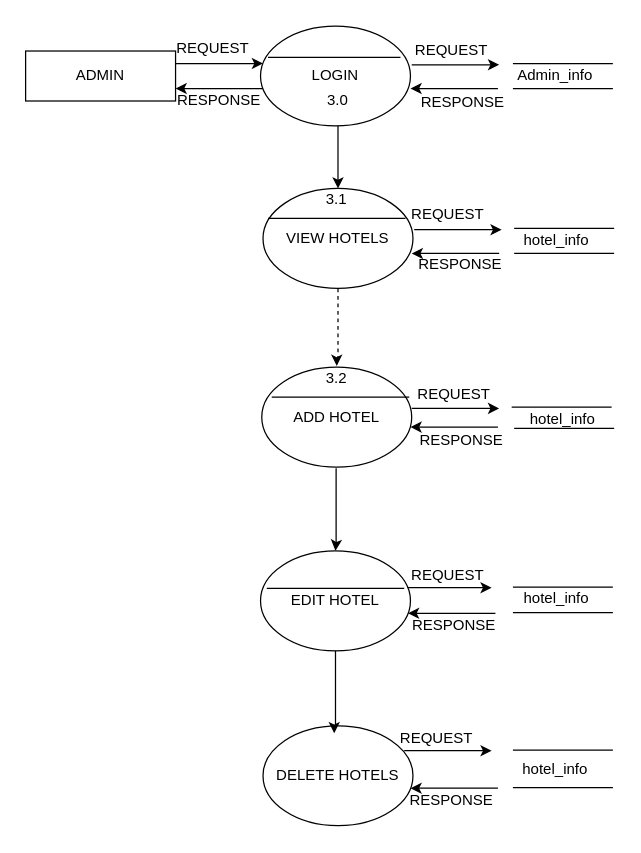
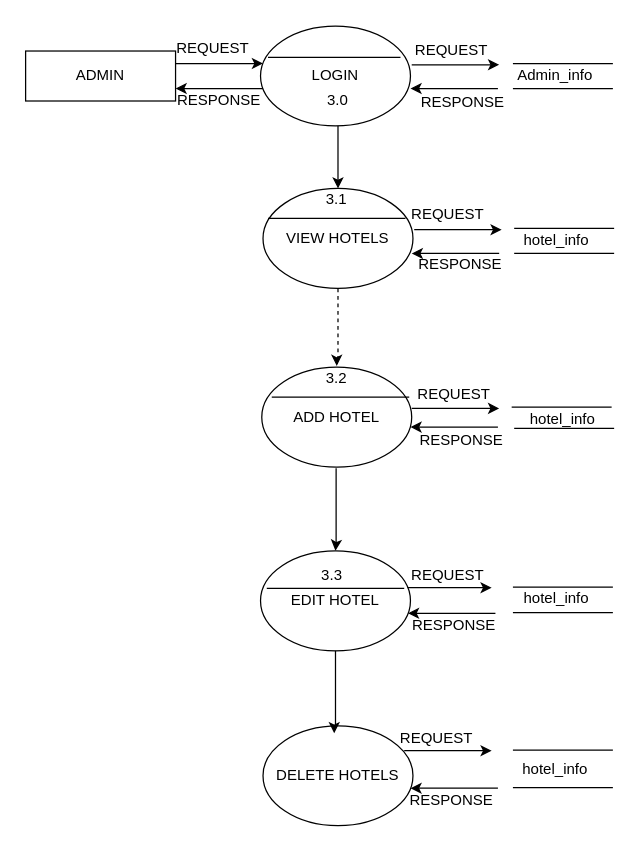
  <mxCell id="0" />
  <mxCell id="1" parent="0" />
  <mxCell id="2" value="ADMIN" style="rounded=0;whiteSpace=wrap;html=1;" parent="1" vertex="1"><mxGeometry x="20" y="40" width="120" height="40" as="geometry" /></mxCell>
  <mxCell id="3" value="" style="endArrow=classic;html=1;" parent="1" edge="1"><mxGeometry width="50" height="50" relative="1" as="geometry"><mxPoint x="140" y="50" as="sourcePoint" /><mxPoint x="210" y="50" as="targetPoint" /></mxGeometry></mxCell>
  <mxCell id="4" value="" style="endArrow=classic;html=1;" parent="1" edge="1"><mxGeometry width="50" height="50" relative="1" as="geometry"><mxPoint x="210" y="70" as="sourcePoint" /><mxPoint x="140" y="70" as="targetPoint" /></mxGeometry></mxCell>
  <mxCell id="5" value="" style="edgeStyle=orthogonalEdgeStyle;rounded=0;orthogonalLoop=1;jettySize=auto;html=1;" parent="1" edge="1"><mxGeometry relative="1" as="geometry"><mxPoint x="270" y="100" as="sourcePoint" /><mxPoint x="270" y="150" as="targetPoint" /></mxGeometry></mxCell>
  <mxCell id="6" value="VIEW HOTELS" style="ellipse;whiteSpace=wrap;html=1;" parent="1" vertex="1"><mxGeometry x="210" y="150" width="120" height="80" as="geometry" /></mxCell>
  <mxCell id="7" value="" style="endArrow=classic;html=1;" parent="1" edge="1"><mxGeometry width="50" height="50" relative="1" as="geometry"><mxPoint x="329" y="51" as="sourcePoint" /><mxPoint x="399" y="51" as="targetPoint" /></mxGeometry></mxCell>
  <mxCell id="8" value="" style="endArrow=classic;html=1;" parent="1" edge="1"><mxGeometry width="50" height="50" relative="1" as="geometry"><mxPoint x="398" y="70" as="sourcePoint" /><mxPoint x="328" y="70" as="targetPoint" /></mxGeometry></mxCell>
  <mxCell id="9" value="" style="endArrow=none;html=1;" parent="1" edge="1"><mxGeometry width="50" height="50" relative="1" as="geometry"><mxPoint x="410" y="50" as="sourcePoint" /><mxPoint x="490" y="50" as="targetPoint" /></mxGeometry></mxCell>
  <mxCell id="10" value="" style="endArrow=none;html=1;" parent="1" edge="1"><mxGeometry width="50" height="50" relative="1" as="geometry"><mxPoint x="410" y="70" as="sourcePoint" /><mxPoint x="490" y="70" as="targetPoint" /></mxGeometry></mxCell>
  <mxCell id="11" value="Admin_info" style="text;html=1;strokeColor=none;fillColor=none;align=center;verticalAlign=middle;whiteSpace=wrap;rounded=0;" parent="1" vertex="1"><mxGeometry x="424" y="55" width="40" height="10" as="geometry" /></mxCell>
  <mxCell id="12" value="" style="endArrow=classic;html=1;" parent="1" edge="1"><mxGeometry width="50" height="50" relative="1" as="geometry"><mxPoint x="331" y="183" as="sourcePoint" /><mxPoint x="401" y="183" as="targetPoint" /></mxGeometry></mxCell>
  <mxCell id="13" value="" style="endArrow=classic;html=1;" parent="1" edge="1"><mxGeometry width="50" height="50" relative="1" as="geometry"><mxPoint x="399" y="202" as="sourcePoint" /><mxPoint x="329" y="202" as="targetPoint" /></mxGeometry></mxCell>
  <mxCell id="14" value="" style="endArrow=none;html=1;" parent="1" edge="1"><mxGeometry width="50" height="50" relative="1" as="geometry"><mxPoint x="411" y="182" as="sourcePoint" /><mxPoint x="491" y="182" as="targetPoint" /></mxGeometry></mxCell>
  <mxCell id="15" value="" style="endArrow=none;html=1;" parent="1" edge="1"><mxGeometry width="50" height="50" relative="1" as="geometry"><mxPoint x="411" y="202" as="sourcePoint" /><mxPoint x="491" y="202" as="targetPoint" /></mxGeometry></mxCell>
  <mxCell id="16" value="hotel_info" style="text;html=1;strokeColor=none;fillColor=none;align=center;verticalAlign=middle;whiteSpace=wrap;rounded=0;" parent="1" vertex="1"><mxGeometry x="425" y="187" width="40" height="10" as="geometry" /></mxCell>
  <mxCell id="17" value="" style="endArrow=none;html=1;" parent="1" edge="1"><mxGeometry width="50" height="50" relative="1" as="geometry"><mxPoint x="214" y="174" as="sourcePoint" /><mxPoint x="324" y="174" as="targetPoint" /></mxGeometry></mxCell>
  <mxCell id="18" value="3.1" style="text;html=1;strokeColor=none;fillColor=none;align=center;verticalAlign=middle;whiteSpace=wrap;rounded=0;" parent="1" vertex="1"><mxGeometry x="249" y="149" width="40" height="20" as="geometry" /></mxCell>
  <mxCell id="19" value="REQUEST" style="text;html=1;strokeColor=none;fillColor=none;align=center;verticalAlign=middle;whiteSpace=wrap;rounded=0;" parent="1" vertex="1"><mxGeometry x="150" y="28" width="40" height="20" as="geometry" /></mxCell>
  <mxCell id="20" value="RESPONSE" style="text;html=1;strokeColor=none;fillColor=none;align=center;verticalAlign=middle;whiteSpace=wrap;rounded=0;" parent="1" vertex="1"><mxGeometry x="155" y="70" width="40" height="20" as="geometry" /></mxCell>
  <mxCell id="21" value="REQUEST" style="text;html=1;strokeColor=none;fillColor=none;align=center;verticalAlign=middle;whiteSpace=wrap;rounded=0;" parent="1" vertex="1"><mxGeometry x="341" y="30" width="40" height="20" as="geometry" /></mxCell>
  <mxCell id="22" value="RESPONSE" style="text;html=1;strokeColor=none;fillColor=none;align=center;verticalAlign=middle;whiteSpace=wrap;rounded=0;" parent="1" vertex="1"><mxGeometry x="350" y="71" width="40" height="20" as="geometry" /></mxCell>
  <mxCell id="23" value="RESPONSE" style="text;html=1;strokeColor=none;fillColor=none;align=center;verticalAlign=middle;whiteSpace=wrap;rounded=0;" parent="1" vertex="1"><mxGeometry x="348" y="201" width="40" height="20" as="geometry" /></mxCell>
  <mxCell id="24" value="REQUEST" style="text;html=1;strokeColor=none;fillColor=none;align=center;verticalAlign=middle;whiteSpace=wrap;rounded=0;" parent="1" vertex="1"><mxGeometry x="338" y="161" width="40" height="20" as="geometry" /></mxCell>
  <mxCell id="25" value="ADD HOTEL" style="ellipse;whiteSpace=wrap;html=1;" parent="1" vertex="1"><mxGeometry x="209" y="293" width="120" height="80" as="geometry" /></mxCell>
  <mxCell id="26" value="" style="endArrow=classic;html=1;" parent="1" edge="1"><mxGeometry width="50" height="50" relative="1" as="geometry"><mxPoint x="329" y="326" as="sourcePoint" /><mxPoint x="399" y="326" as="targetPoint" /></mxGeometry></mxCell>
  <mxCell id="27" value="" style="endArrow=none;html=1;" parent="1" edge="1"><mxGeometry width="50" height="50" relative="1" as="geometry"><mxPoint x="409" y="325" as="sourcePoint" /><mxPoint x="489" y="325" as="targetPoint" /></mxGeometry></mxCell>
  <mxCell id="28" value="" style="endArrow=none;html=1;" parent="1" edge="1"><mxGeometry width="50" height="50" relative="1" as="geometry"><mxPoint x="411" y="342" as="sourcePoint" /><mxPoint x="491" y="342" as="targetPoint" /></mxGeometry></mxCell>
  <mxCell id="29" value="hotel_info" style="text;html=1;strokeColor=none;fillColor=none;align=center;verticalAlign=middle;whiteSpace=wrap;rounded=0;" parent="1" vertex="1"><mxGeometry x="430" y="330" width="40" height="10" as="geometry" /></mxCell>
  <mxCell id="30" value="" style="endArrow=none;html=1;" parent="1" edge="1"><mxGeometry width="50" height="50" relative="1" as="geometry"><mxPoint x="217" y="317" as="sourcePoint" /><mxPoint x="327" y="317" as="targetPoint" /></mxGeometry></mxCell>
  <mxCell id="31" value="" style="edgeStyle=orthogonalEdgeStyle;rounded=0;orthogonalLoop=1;jettySize=auto;html=1;exitX=0.5;exitY=1;exitDx=0;exitDy=0;entryX=0.5;entryY=0;entryDx=0;entryDy=0;dashed=1;" parent="1" source="6" target="32" edge="1"><mxGeometry relative="1" as="geometry"><mxPoint x="270" y="250" as="sourcePoint" /><mxPoint x="130" y="290" as="targetPoint" /><Array as="points"><mxPoint x="270" y="290" /><mxPoint x="269" y="290" /></Array></mxGeometry></mxCell>
  <mxCell id="32" value="3.2" style="text;html=1;strokeColor=none;fillColor=none;align=center;verticalAlign=middle;whiteSpace=wrap;rounded=0;" parent="1" vertex="1"><mxGeometry x="249" y="292" width="40" height="20" as="geometry" /></mxCell>
  <mxCell id="33" value="RESPONSE" style="text;html=1;strokeColor=none;fillColor=none;align=center;verticalAlign=middle;whiteSpace=wrap;rounded=0;" parent="1" vertex="1"><mxGeometry x="349" y="342" width="40" height="20" as="geometry" /></mxCell>
  <mxCell id="34" value="REQUEST" style="text;html=1;strokeColor=none;fillColor=none;align=center;verticalAlign=middle;whiteSpace=wrap;rounded=0;" parent="1" vertex="1"><mxGeometry x="343" y="305" width="40" height="20" as="geometry" /></mxCell>
  <mxCell id="35" value="" style="endArrow=classic;html=1;" parent="1" edge="1"><mxGeometry width="50" height="50" relative="1" as="geometry"><mxPoint x="398" y="341" as="sourcePoint" /><mxPoint x="328" y="341" as="targetPoint" /></mxGeometry></mxCell>
  <mxCell id="36" value="LOGIN" style="ellipse;whiteSpace=wrap;html=1;" parent="1" vertex="1"><mxGeometry x="208" y="20" width="120" height="80" as="geometry" /></mxCell>
  <mxCell id="37" value="" style="endArrow=none;html=1;" parent="1" edge="1"><mxGeometry width="50" height="50" relative="1" as="geometry"><mxPoint x="214" y="45" as="sourcePoint" /><mxPoint x="320" y="45" as="targetPoint" /></mxGeometry></mxCell>
  <mxCell id="38" value="3.0" style="text;html=1;strokeColor=none;fillColor=none;align=center;verticalAlign=middle;whiteSpace=wrap;rounded=0;" parent="1" vertex="1"><mxGeometry x="250" y="70" width="40" height="20" as="geometry" /></mxCell>
  <mxCell id="39" value="" style="endArrow=classic;html=1;" parent="1" edge="1"><mxGeometry width="50" height="50" relative="1" as="geometry"><mxPoint x="323" y="469.5" as="sourcePoint" /><mxPoint x="393" y="469.5" as="targetPoint" /></mxGeometry></mxCell>
  <mxCell id="40" value="" style="endArrow=classic;html=1;" parent="1" edge="1"><mxGeometry width="50" height="50" relative="1" as="geometry"><mxPoint x="396" y="490" as="sourcePoint" /><mxPoint x="326" y="490" as="targetPoint" /></mxGeometry></mxCell>
  <mxCell id="41" value="" style="endArrow=none;html=1;" parent="1" edge="1"><mxGeometry width="50" height="50" relative="1" as="geometry"><mxPoint x="410" y="469" as="sourcePoint" /><mxPoint x="490" y="469" as="targetPoint" /></mxGeometry></mxCell>
  <mxCell id="42" value="" style="endArrow=none;html=1;" parent="1" edge="1"><mxGeometry width="50" height="50" relative="1" as="geometry"><mxPoint x="410" y="489.5" as="sourcePoint" /><mxPoint x="490" y="489.5" as="targetPoint" /></mxGeometry></mxCell>
  <mxCell id="43" value="REQUEST" style="text;html=1;strokeColor=none;fillColor=none;align=center;verticalAlign=middle;whiteSpace=wrap;rounded=0;" parent="1" vertex="1"><mxGeometry x="338" y="450" width="40" height="20" as="geometry" /></mxCell>
  <mxCell id="44" value="RESPONSE" style="text;html=1;strokeColor=none;fillColor=none;align=center;verticalAlign=middle;whiteSpace=wrap;rounded=0;" parent="1" vertex="1"><mxGeometry x="343" y="490" width="40" height="20" as="geometry" /></mxCell>
  <mxCell id="45" value="" style="edgeStyle=orthogonalEdgeStyle;rounded=0;orthogonalLoop=1;jettySize=auto;html=1;exitX=0.5;exitY=1;exitDx=0;exitDy=0;entryX=0.5;entryY=0;entryDx=0;entryDy=0;" parent="1" target="46" edge="1"><mxGeometry relative="1" as="geometry"><mxPoint x="268.5" y="374" as="sourcePoint" /><mxPoint x="268" y="436" as="targetPoint" /><Array as="points"><mxPoint x="269" y="434" /><mxPoint x="268" y="434" /></Array></mxGeometry></mxCell>
  <mxCell id="46" value="EDIT HOTEL" style="ellipse;whiteSpace=wrap;html=1;" parent="1" vertex="1"><mxGeometry x="208" y="440" width="120" height="80" as="geometry" /></mxCell>
  <mxCell id="47" value="" style="endArrow=none;html=1;" parent="1" edge="1"><mxGeometry width="50" height="50" relative="1" as="geometry"><mxPoint x="213" y="470" as="sourcePoint" /><mxPoint x="323" y="470" as="targetPoint" /></mxGeometry></mxCell>
+ <mxCell id="48" value="3.3" style="text;html=1;resizable=0;points=[];autosize=1;align=left;verticalAlign=top;spacingTop=-4;" parent="1" vertex="1"><mxGeometry x="255" y="450" width="30" height="20" as="geometry" /></mxCell>
  <mxCell id="49" value="hotel_info" style="text;html=1;strokeColor=none;fillColor=none;align=center;verticalAlign=middle;whiteSpace=wrap;rounded=0;" parent="1" vertex="1"><mxGeometry x="425" y="473" width="40" height="10" as="geometry" /></mxCell>
  <mxCell id="50" value="DELETE HOTELS" style="ellipse;whiteSpace=wrap;html=1;" vertex="1" parent="1"><mxGeometry x="210" y="580" width="120" height="80" as="geometry" /></mxCell>
  <mxCell id="51" value="" style="edgeStyle=orthogonalEdgeStyle;rounded=0;orthogonalLoop=1;jettySize=auto;html=1;exitX=0.5;exitY=1;exitDx=0;exitDy=0;" edge="1" parent="1"><mxGeometry relative="1" as="geometry"><mxPoint x="268" y="520" as="sourcePoint" /><mxPoint x="267" y="586" as="targetPoint" /><Array as="points"><mxPoint x="268" y="580" /><mxPoint x="267" y="580" /></Array></mxGeometry></mxCell>
  <mxCell id="52" value="" style="endArrow=classic;html=1;" edge="1" parent="1"><mxGeometry width="50" height="50" relative="1" as="geometry"><mxPoint x="323" y="600" as="sourcePoint" /><mxPoint x="393" y="600" as="targetPoint" /></mxGeometry></mxCell>
  <mxCell id="53" value="" style="endArrow=classic;html=1;" edge="1" parent="1"><mxGeometry width="50" height="50" relative="1" as="geometry"><mxPoint x="398" y="630" as="sourcePoint" /><mxPoint x="328" y="630" as="targetPoint" /></mxGeometry></mxCell>
  <mxCell id="54" value="REQUEST" style="text;html=1;strokeColor=none;fillColor=none;align=center;verticalAlign=middle;whiteSpace=wrap;rounded=0;" vertex="1" parent="1"><mxGeometry x="329" y="580" width="40" height="20" as="geometry" /></mxCell>
  <mxCell id="55" value="RESPONSE" style="text;html=1;strokeColor=none;fillColor=none;align=center;verticalAlign=middle;whiteSpace=wrap;rounded=0;" vertex="1" parent="1"><mxGeometry x="341" y="630" width="40" height="20" as="geometry" /></mxCell>
  <mxCell id="56" value="hotel_info" style="text;html=1;strokeColor=none;fillColor=none;align=center;verticalAlign=middle;whiteSpace=wrap;rounded=0;" vertex="1" parent="1"><mxGeometry x="424" y="610" width="40" height="10" as="geometry" /></mxCell>
  <mxCell id="57" value="" style="endArrow=none;html=1;" edge="1" parent="1"><mxGeometry width="50" height="50" relative="1" as="geometry"><mxPoint x="410" y="599.5" as="sourcePoint" /><mxPoint x="490" y="599.5" as="targetPoint" /></mxGeometry></mxCell>
  <mxCell id="58" value="" style="endArrow=none;html=1;" edge="1" parent="1"><mxGeometry width="50" height="50" relative="1" as="geometry"><mxPoint x="410" y="629.5" as="sourcePoint" /><mxPoint x="490" y="629.5" as="targetPoint" /></mxGeometry></mxCell>
